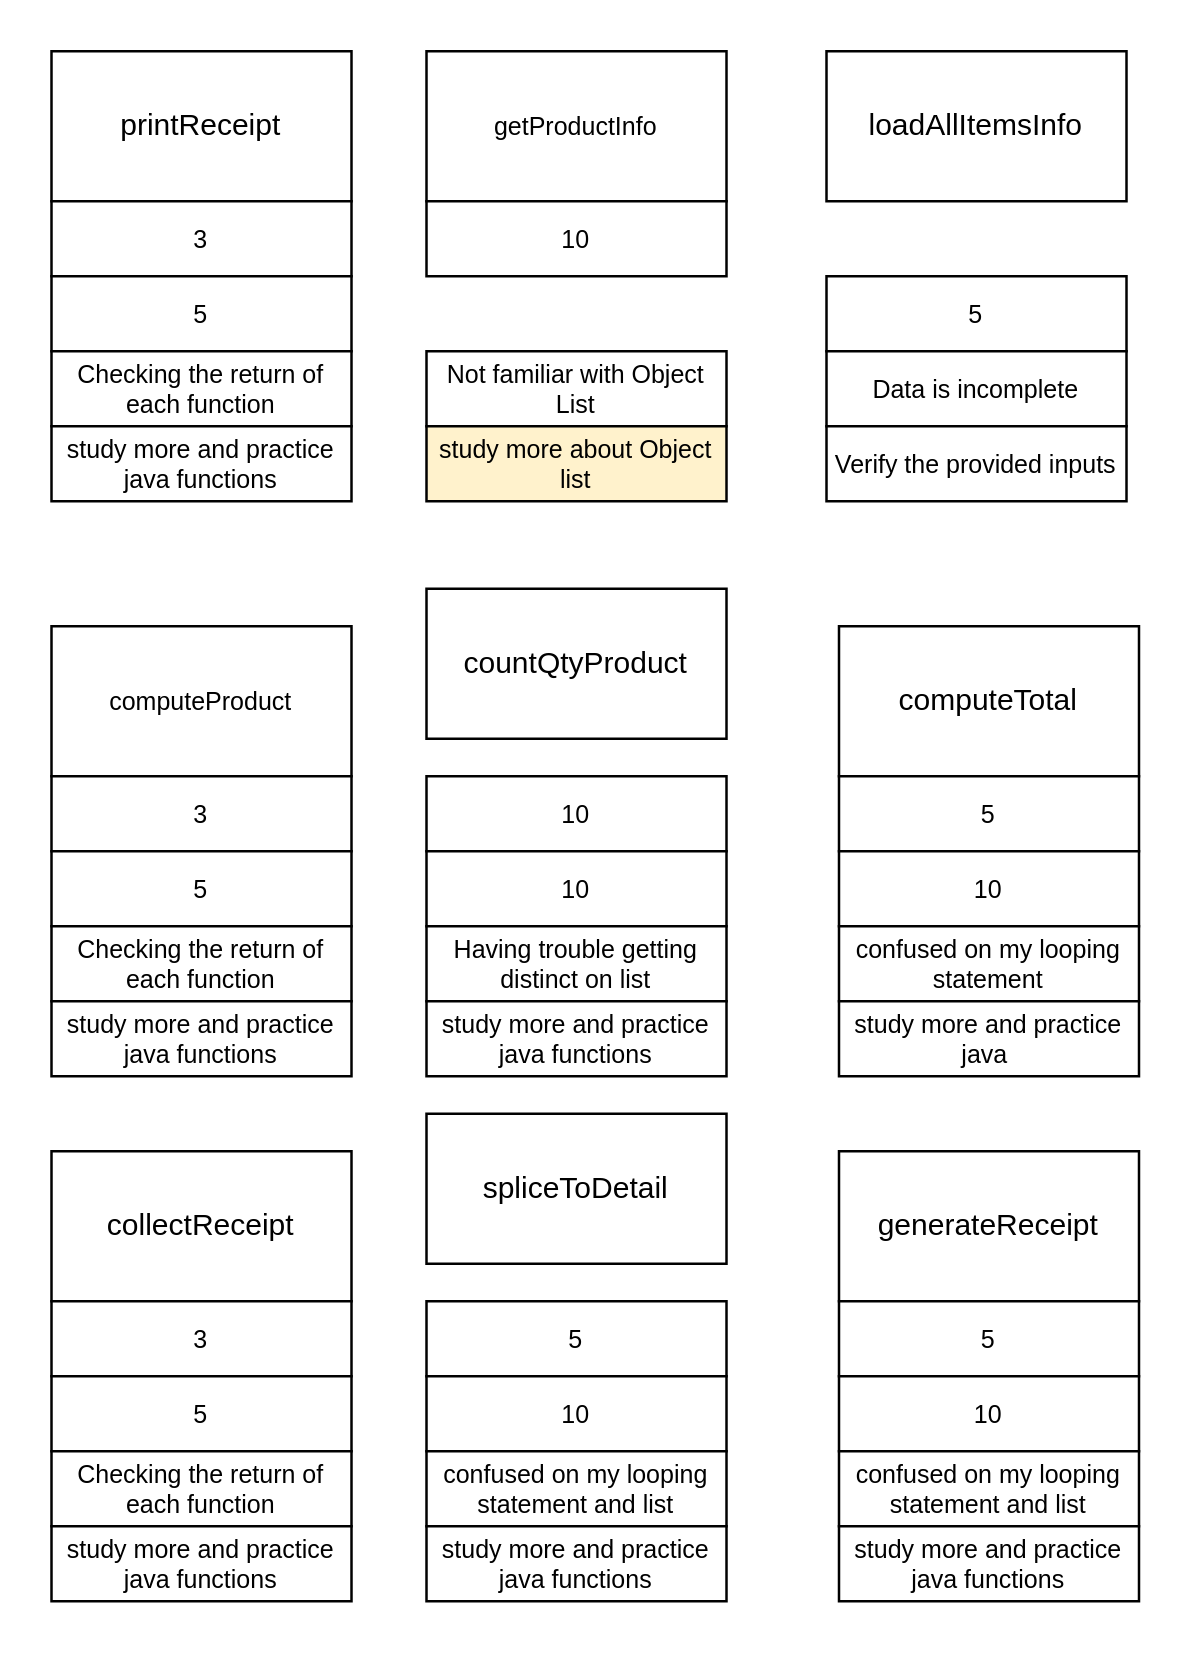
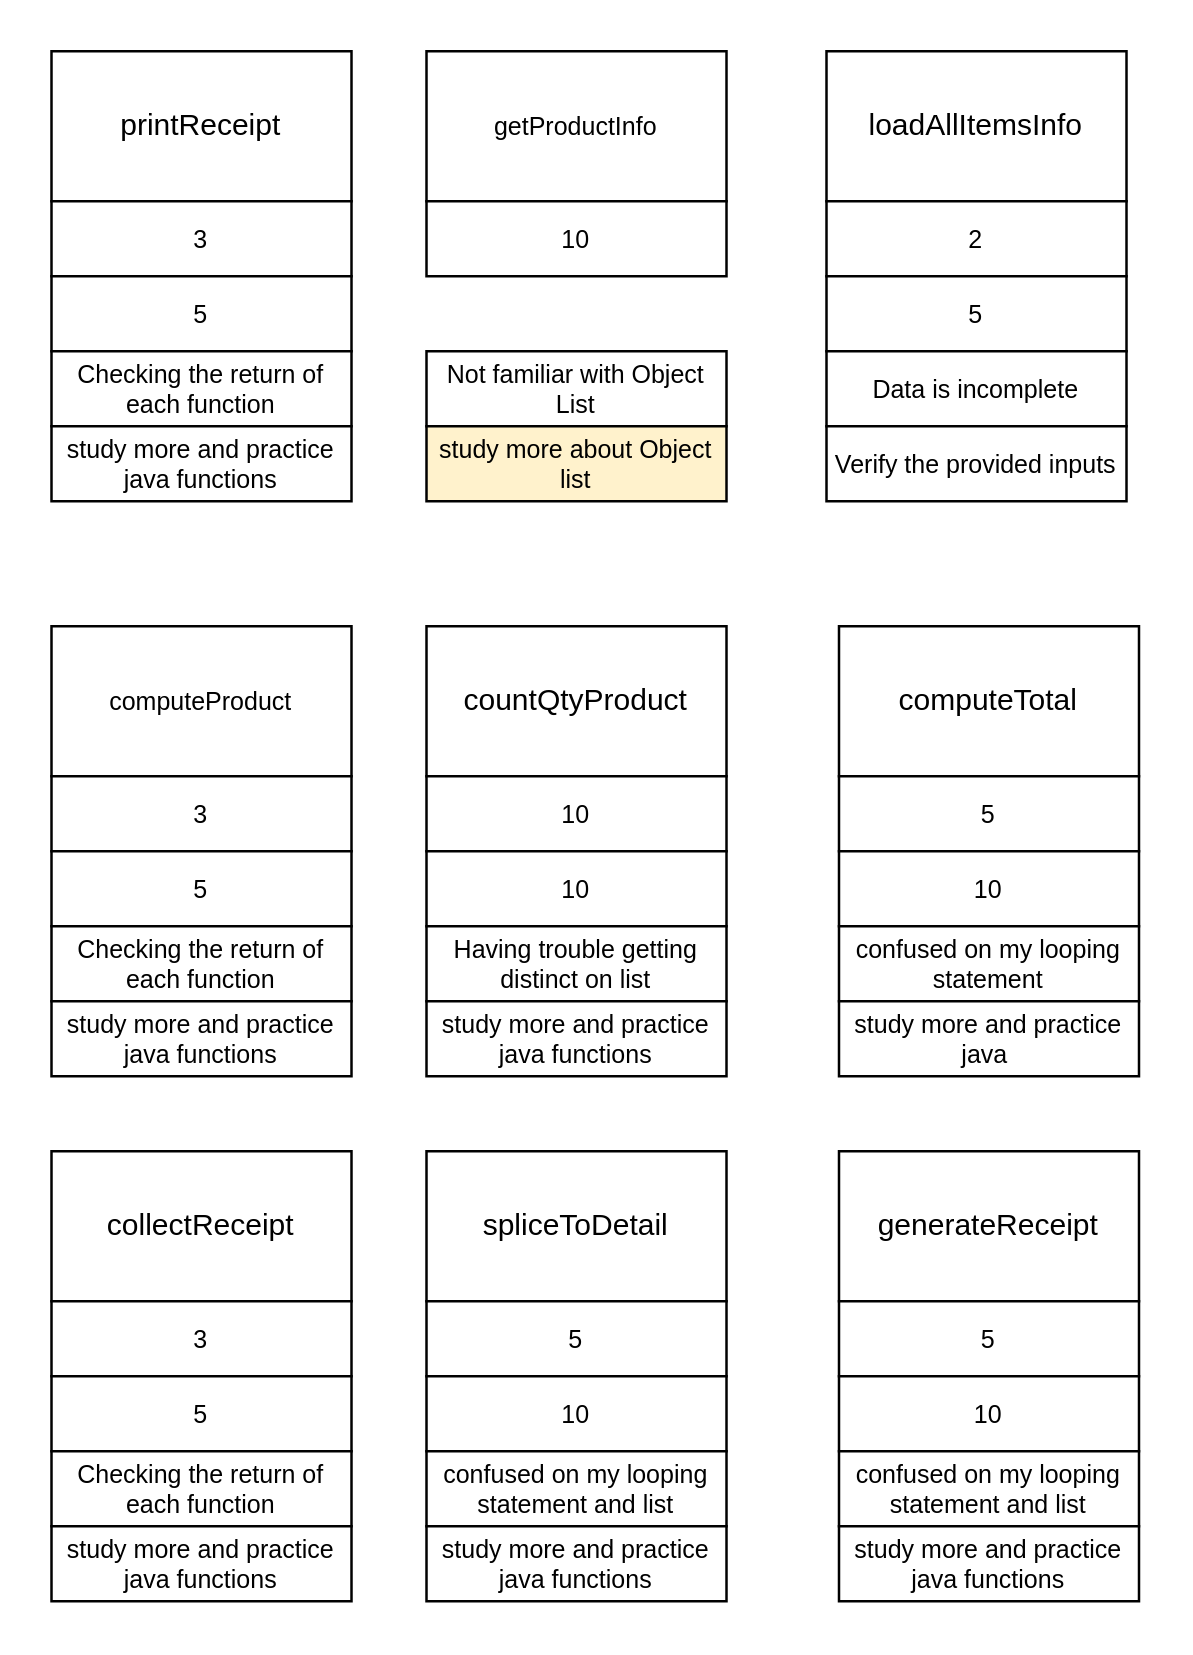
  <mxCell id="0" />
  <mxCell id="1" parent="0" />
  <mxCell id="2" value="getProductInfo" style="rounded=0;whiteSpace=wrap;html=1;fontSize=10;" parent="1" vertex="1"><mxGeometry x="170" y="20" width="120" height="60" as="geometry" /></mxCell>
  <mxCell id="3" value="&lt;span style=&quot;font-size: 12px&quot;&gt;computeTotal&lt;/span&gt;" style="rounded=0;whiteSpace=wrap;html=1;fontSize=10;" parent="1" vertex="1"><mxGeometry x="335" y="250" width="120" height="60" as="geometry" /></mxCell>
  <mxCell id="4" value="10" style="rounded=0;whiteSpace=wrap;html=1;fontSize=10;" parent="1" vertex="1"><mxGeometry x="170" y="80" width="120" height="30" as="geometry" /></mxCell>
  <mxCell id="5" value="Not familiar with Object List" style="rounded=0;whiteSpace=wrap;html=1;fontSize=10;" parent="1" vertex="1"><mxGeometry x="170" y="140" width="120" height="30" as="geometry" /></mxCell>
  <mxCell id="6" value="5" style="rounded=0;whiteSpace=wrap;html=1;fontSize=10;" parent="1" vertex="1"><mxGeometry x="335" y="310" width="120" height="30" as="geometry" /></mxCell>
  <mxCell id="7" value="10" style="rounded=0;whiteSpace=wrap;html=1;fontSize=10;" parent="1" vertex="1"><mxGeometry x="335" y="340" width="120" height="30" as="geometry" /></mxCell>
  <mxCell id="8" value="confused on my looping statement" style="rounded=0;whiteSpace=wrap;html=1;fontSize=10;" parent="1" vertex="1"><mxGeometry x="335" y="370" width="120" height="30" as="geometry" /></mxCell>
  <mxCell id="9" value="study more about Object list" style="rounded=0;whiteSpace=wrap;html=1;fontSize=10;fillColor=#fff2cc;" parent="1" vertex="1"><mxGeometry x="170" y="170" width="120" height="30" as="geometry" /></mxCell>
  <mxCell id="10" value="study more and practice java&amp;nbsp;" style="rounded=0;whiteSpace=wrap;html=1;fontSize=10;" parent="1" vertex="1"><mxGeometry x="335" y="400" width="120" height="30" as="geometry" /></mxCell>
  <mxCell id="11" value="&lt;span style=&quot;font-size: 12px&quot;&gt;printReceipt&lt;/span&gt;" style="rounded=0;whiteSpace=wrap;html=1;fontSize=10;" vertex="1" parent="1"><mxGeometry x="20" y="20" width="120" height="60" as="geometry" /></mxCell>
  <mxCell id="12" value="3" style="rounded=0;whiteSpace=wrap;html=1;fontSize=10;" vertex="1" parent="1"><mxGeometry x="20" y="80" width="120" height="30" as="geometry" /></mxCell>
  <mxCell id="13" value="5" style="rounded=0;whiteSpace=wrap;html=1;fontSize=10;" vertex="1" parent="1"><mxGeometry x="20" y="110" width="120" height="30" as="geometry" /></mxCell>
  <mxCell id="14" value="Checking the return of each function" style="rounded=0;whiteSpace=wrap;html=1;fontSize=10;" vertex="1" parent="1"><mxGeometry x="20" y="140" width="120" height="30" as="geometry" /></mxCell>
  <mxCell id="15" value="study more and practice java functions" style="rounded=0;whiteSpace=wrap;html=1;fontSize=10;" vertex="1" parent="1"><mxGeometry x="20" y="170" width="120" height="30" as="geometry" /></mxCell>
  <mxCell id="16" value="&lt;span style=&quot;font-size: 12px&quot;&gt;loadAllItemsInfo&lt;/span&gt;" style="rounded=0;whiteSpace=wrap;html=1;fontSize=10;" vertex="1" parent="1"><mxGeometry x="330" y="20" width="120" height="60" as="geometry" /></mxCell>
+ <mxCell id="17" value="2" style="rounded=0;whiteSpace=wrap;html=1;fontSize=10;" vertex="1" parent="1"><mxGeometry x="330" y="80" width="120" height="30" as="geometry" /></mxCell>
  <mxCell id="18" value="5" style="rounded=0;whiteSpace=wrap;html=1;fontSize=10;" vertex="1" parent="1"><mxGeometry x="330" y="110" width="120" height="30" as="geometry" /></mxCell>
  <mxCell id="19" value="Data is incomplete" style="rounded=0;whiteSpace=wrap;html=1;fontSize=10;" vertex="1" parent="1"><mxGeometry x="330" y="140" width="120" height="30" as="geometry" /></mxCell>
  <mxCell id="20" value="Verify the provided inputs" style="rounded=0;whiteSpace=wrap;html=1;fontSize=10;" vertex="1" parent="1"><mxGeometry x="330" y="170" width="120" height="30" as="geometry" /></mxCell>
  <mxCell id="21" value="computeProduct" style="rounded=0;whiteSpace=wrap;html=1;fontSize=10;" vertex="1" parent="1"><mxGeometry x="20" y="250" width="120" height="60" as="geometry" /></mxCell>
  <mxCell id="22" value="3" style="rounded=0;whiteSpace=wrap;html=1;fontSize=10;" vertex="1" parent="1"><mxGeometry x="20" y="310" width="120" height="30" as="geometry" /></mxCell>
  <mxCell id="23" value="5" style="rounded=0;whiteSpace=wrap;html=1;fontSize=10;" vertex="1" parent="1"><mxGeometry x="20" y="340" width="120" height="30" as="geometry" /></mxCell>
  <mxCell id="24" value="Checking the return of each function" style="rounded=0;whiteSpace=wrap;html=1;fontSize=10;" vertex="1" parent="1"><mxGeometry x="20" y="370" width="120" height="30" as="geometry" /></mxCell>
  <mxCell id="25" value="study more and practice java functions" style="rounded=0;whiteSpace=wrap;html=1;fontSize=10;" vertex="1" parent="1"><mxGeometry x="20" y="400" width="120" height="30" as="geometry" /></mxCell>
- <mxCell id="26" value="&lt;span style=&quot;font-size: 12px&quot;&gt;countQtyProduct&lt;/span&gt;" style="rounded=0;whiteSpace=wrap;html=1;fontSize=10;" vertex="1" parent="1"><mxGeometry x="170" y="235" width="120" height="60" as="geometry" /></mxCell>
+ <mxCell id="26" value="&lt;span style=&quot;font-size: 12px&quot;&gt;countQtyProduct&lt;/span&gt;" style="rounded=0;whiteSpace=wrap;html=1;fontSize=10;" vertex="1" parent="1"><mxGeometry x="170" y="250" width="120" height="60" as="geometry" /></mxCell>
  <mxCell id="27" value="10" style="rounded=0;whiteSpace=wrap;html=1;fontSize=10;" vertex="1" parent="1"><mxGeometry x="170" y="310" width="120" height="30" as="geometry" /></mxCell>
  <mxCell id="28" value="10" style="rounded=0;whiteSpace=wrap;html=1;fontSize=10;" vertex="1" parent="1"><mxGeometry x="170" y="340" width="120" height="30" as="geometry" /></mxCell>
  <mxCell id="29" value="Having trouble getting distinct on list" style="rounded=0;whiteSpace=wrap;html=1;fontSize=10;" vertex="1" parent="1"><mxGeometry x="170" y="370" width="120" height="30" as="geometry" /></mxCell>
  <mxCell id="30" value="study more and practice java functions" style="rounded=0;whiteSpace=wrap;html=1;fontSize=10;" vertex="1" parent="1"><mxGeometry x="170" y="400" width="120" height="30" as="geometry" /></mxCell>
  <mxCell id="31" value="&lt;span style=&quot;font-size: 12px&quot;&gt;collectReceipt&lt;/span&gt;" style="rounded=0;whiteSpace=wrap;html=1;fontSize=10;" vertex="1" parent="1"><mxGeometry x="20" y="460" width="120" height="60" as="geometry" /></mxCell>
  <mxCell id="32" value="3" style="rounded=0;whiteSpace=wrap;html=1;fontSize=10;" vertex="1" parent="1"><mxGeometry x="20" y="520" width="120" height="30" as="geometry" /></mxCell>
  <mxCell id="33" value="5" style="rounded=0;whiteSpace=wrap;html=1;fontSize=10;" vertex="1" parent="1"><mxGeometry x="20" y="550" width="120" height="30" as="geometry" /></mxCell>
  <mxCell id="34" value="Checking the return of each function" style="rounded=0;whiteSpace=wrap;html=1;fontSize=10;" vertex="1" parent="1"><mxGeometry x="20" y="580" width="120" height="30" as="geometry" /></mxCell>
  <mxCell id="35" value="study more and practice java functions" style="rounded=0;whiteSpace=wrap;html=1;fontSize=10;" vertex="1" parent="1"><mxGeometry x="20" y="610" width="120" height="30" as="geometry" /></mxCell>
- <mxCell id="36" value="&lt;span style=&quot;font-size: 12px&quot;&gt;spliceToDetail&lt;/span&gt;" style="rounded=0;whiteSpace=wrap;html=1;fontSize=10;" vertex="1" parent="1"><mxGeometry x="170" y="445" width="120" height="60" as="geometry" /></mxCell>
+ <mxCell id="36" value="&lt;span style=&quot;font-size: 12px&quot;&gt;spliceToDetail&lt;/span&gt;" style="rounded=0;whiteSpace=wrap;html=1;fontSize=10;" vertex="1" parent="1"><mxGeometry x="170" y="460" width="120" height="60" as="geometry" /></mxCell>
  <mxCell id="37" value="5" style="rounded=0;whiteSpace=wrap;html=1;fontSize=10;" vertex="1" parent="1"><mxGeometry x="170" y="520" width="120" height="30" as="geometry" /></mxCell>
  <mxCell id="38" value="10" style="rounded=0;whiteSpace=wrap;html=1;fontSize=10;" vertex="1" parent="1"><mxGeometry x="170" y="550" width="120" height="30" as="geometry" /></mxCell>
  <mxCell id="39" value="confused on my looping statement and list" style="rounded=0;whiteSpace=wrap;html=1;fontSize=10;" vertex="1" parent="1"><mxGeometry x="170" y="580" width="120" height="30" as="geometry" /></mxCell>
  <mxCell id="40" value="study more and practice java functions" style="rounded=0;whiteSpace=wrap;html=1;fontSize=10;" vertex="1" parent="1"><mxGeometry x="170" y="610" width="120" height="30" as="geometry" /></mxCell>
  <mxCell id="41" value="&lt;span style=&quot;font-size: 12px&quot;&gt;generateReceipt&lt;/span&gt;" style="rounded=0;whiteSpace=wrap;html=1;fontSize=10;" vertex="1" parent="1"><mxGeometry x="335" y="460" width="120" height="60" as="geometry" /></mxCell>
  <mxCell id="42" value="5" style="rounded=0;whiteSpace=wrap;html=1;fontSize=10;" vertex="1" parent="1"><mxGeometry x="335" y="520" width="120" height="30" as="geometry" /></mxCell>
  <mxCell id="43" value="10" style="rounded=0;whiteSpace=wrap;html=1;fontSize=10;" vertex="1" parent="1"><mxGeometry x="335" y="550" width="120" height="30" as="geometry" /></mxCell>
  <mxCell id="44" value="confused on my looping statement and list" style="rounded=0;whiteSpace=wrap;html=1;fontSize=10;" vertex="1" parent="1"><mxGeometry x="335" y="580" width="120" height="30" as="geometry" /></mxCell>
  <mxCell id="45" value="study more and practice java functions" style="rounded=0;whiteSpace=wrap;html=1;fontSize=10;" vertex="1" parent="1"><mxGeometry x="335" y="610" width="120" height="30" as="geometry" /></mxCell>
